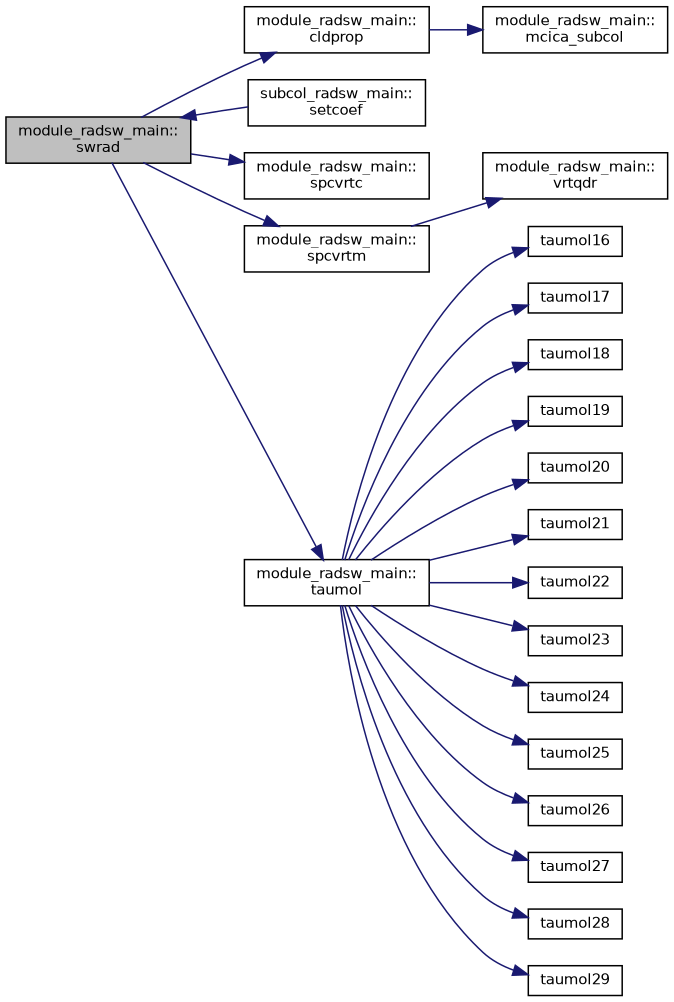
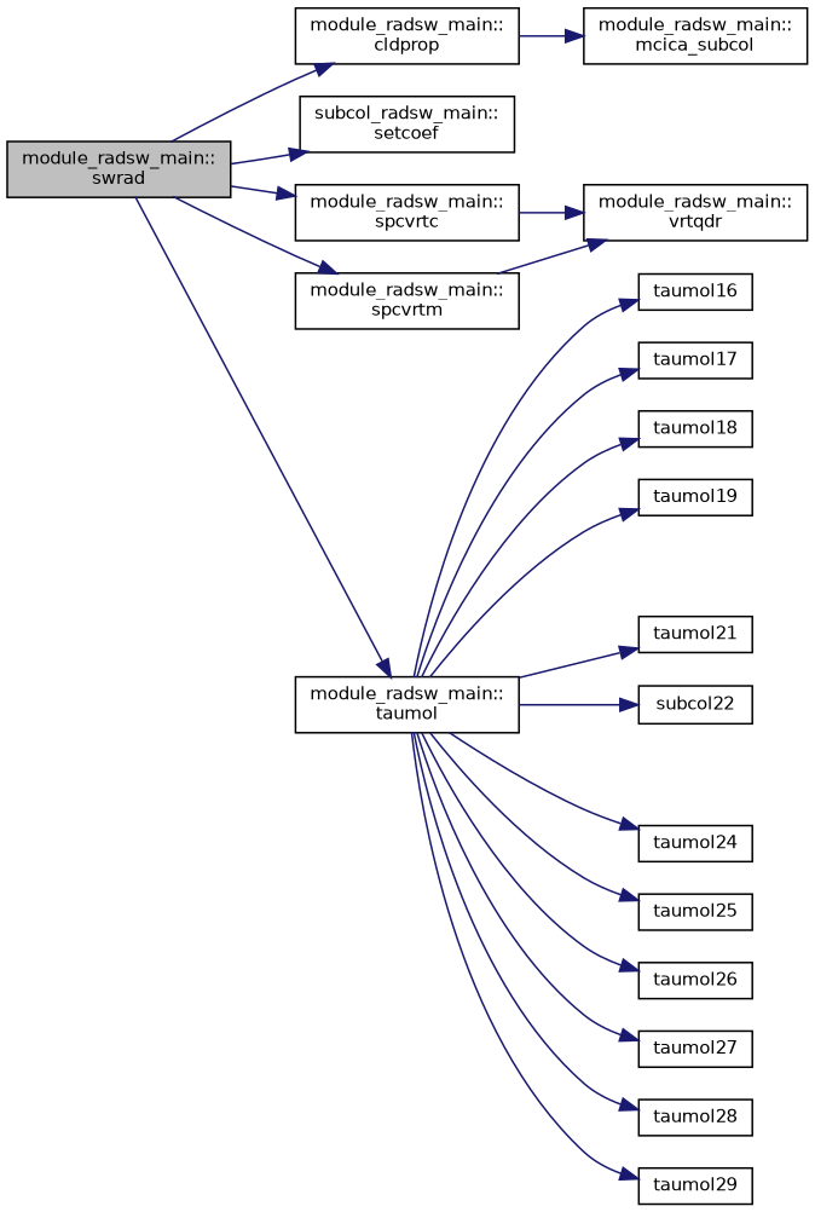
  digraph {
    rankdir=LR
    node [color=black fillcolor=white fontname=Helvetica fontsize=10 shape=record style=filled]
    edge [color=midnightblue fontname=Helvetica fontsize=10 labelfontname=Helvetica labelfontsize=10 style=solid]
    n1 [fillcolor=grey75 fontcolor=black height=0.2 label="module_radsw_main::\lswrad" width=0.4]
    n2 [height=0.2 label="module_radsw_main::\lcldprop" width=0.4]
    n3 [height=0.2 label="subcol_radsw_main::\lsetcoef" width=0.4]
    n4 [height=0.2 label="module_radsw_main::\lspcvrtc" width=0.4]
    n5 [height=0.2 label="module_radsw_main::\lspcvrtm" width=0.4]
    n6 [height=0.2 label="module_radsw_main::\ltaumol" width=0.4]
    n7 [height=0.2 label="module_radsw_main::\lmcica_subcol" width=0.4]
    n8 [height=0.2 label="module_radsw_main::\lvrtqdr" width=0.4]
    n9 [height=0.2 label=taumol16 width=0.4]
    n10 [height=0.2 label=taumol17 width=0.4]
    n11 [height=0.2 label=taumol18 width=0.4]
    n12 [height=0.2 label=taumol19 width=0.4]
-   n13 [height=0.2 label=taumol20 width=0.4]
    n14 [height=0.2 label=taumol21 width=0.4]
-   n15 [height=0.2 label=taumol22 width=0.4]
-   n16 [height=0.2 label=taumol23 width=0.4]
+   n15 [height=0.2 label=subcol22 width=0.4]
    n17 [height=0.2 label=taumol24 width=0.4]
    n18 [height=0.2 label=taumol25 width=0.4]
    n19 [height=0.2 label=taumol26 width=0.4]
    n20 [height=0.2 label=taumol27 width=0.4]
    n21 [height=0.2 label=taumol28 width=0.4]
    n22 [height=0.2 label=taumol29 width=0.4]
    n1 -> n2
-   n3 -> n1
+   n1 -> n3
    n1 -> n4
    n1 -> n5
    n1 -> n6
    n2 -> n7
+   n4 -> n8
    n5 -> n8
    n6 -> n9
    n6 -> n10
    n6 -> n11
    n6 -> n12
-   n6 -> n13
    n6 -> n14
    n6 -> n15
-   n6 -> n16
    n6 -> n17
    n6 -> n18
    n6 -> n19
    n6 -> n20
    n6 -> n21
    n6 -> n22
  }
